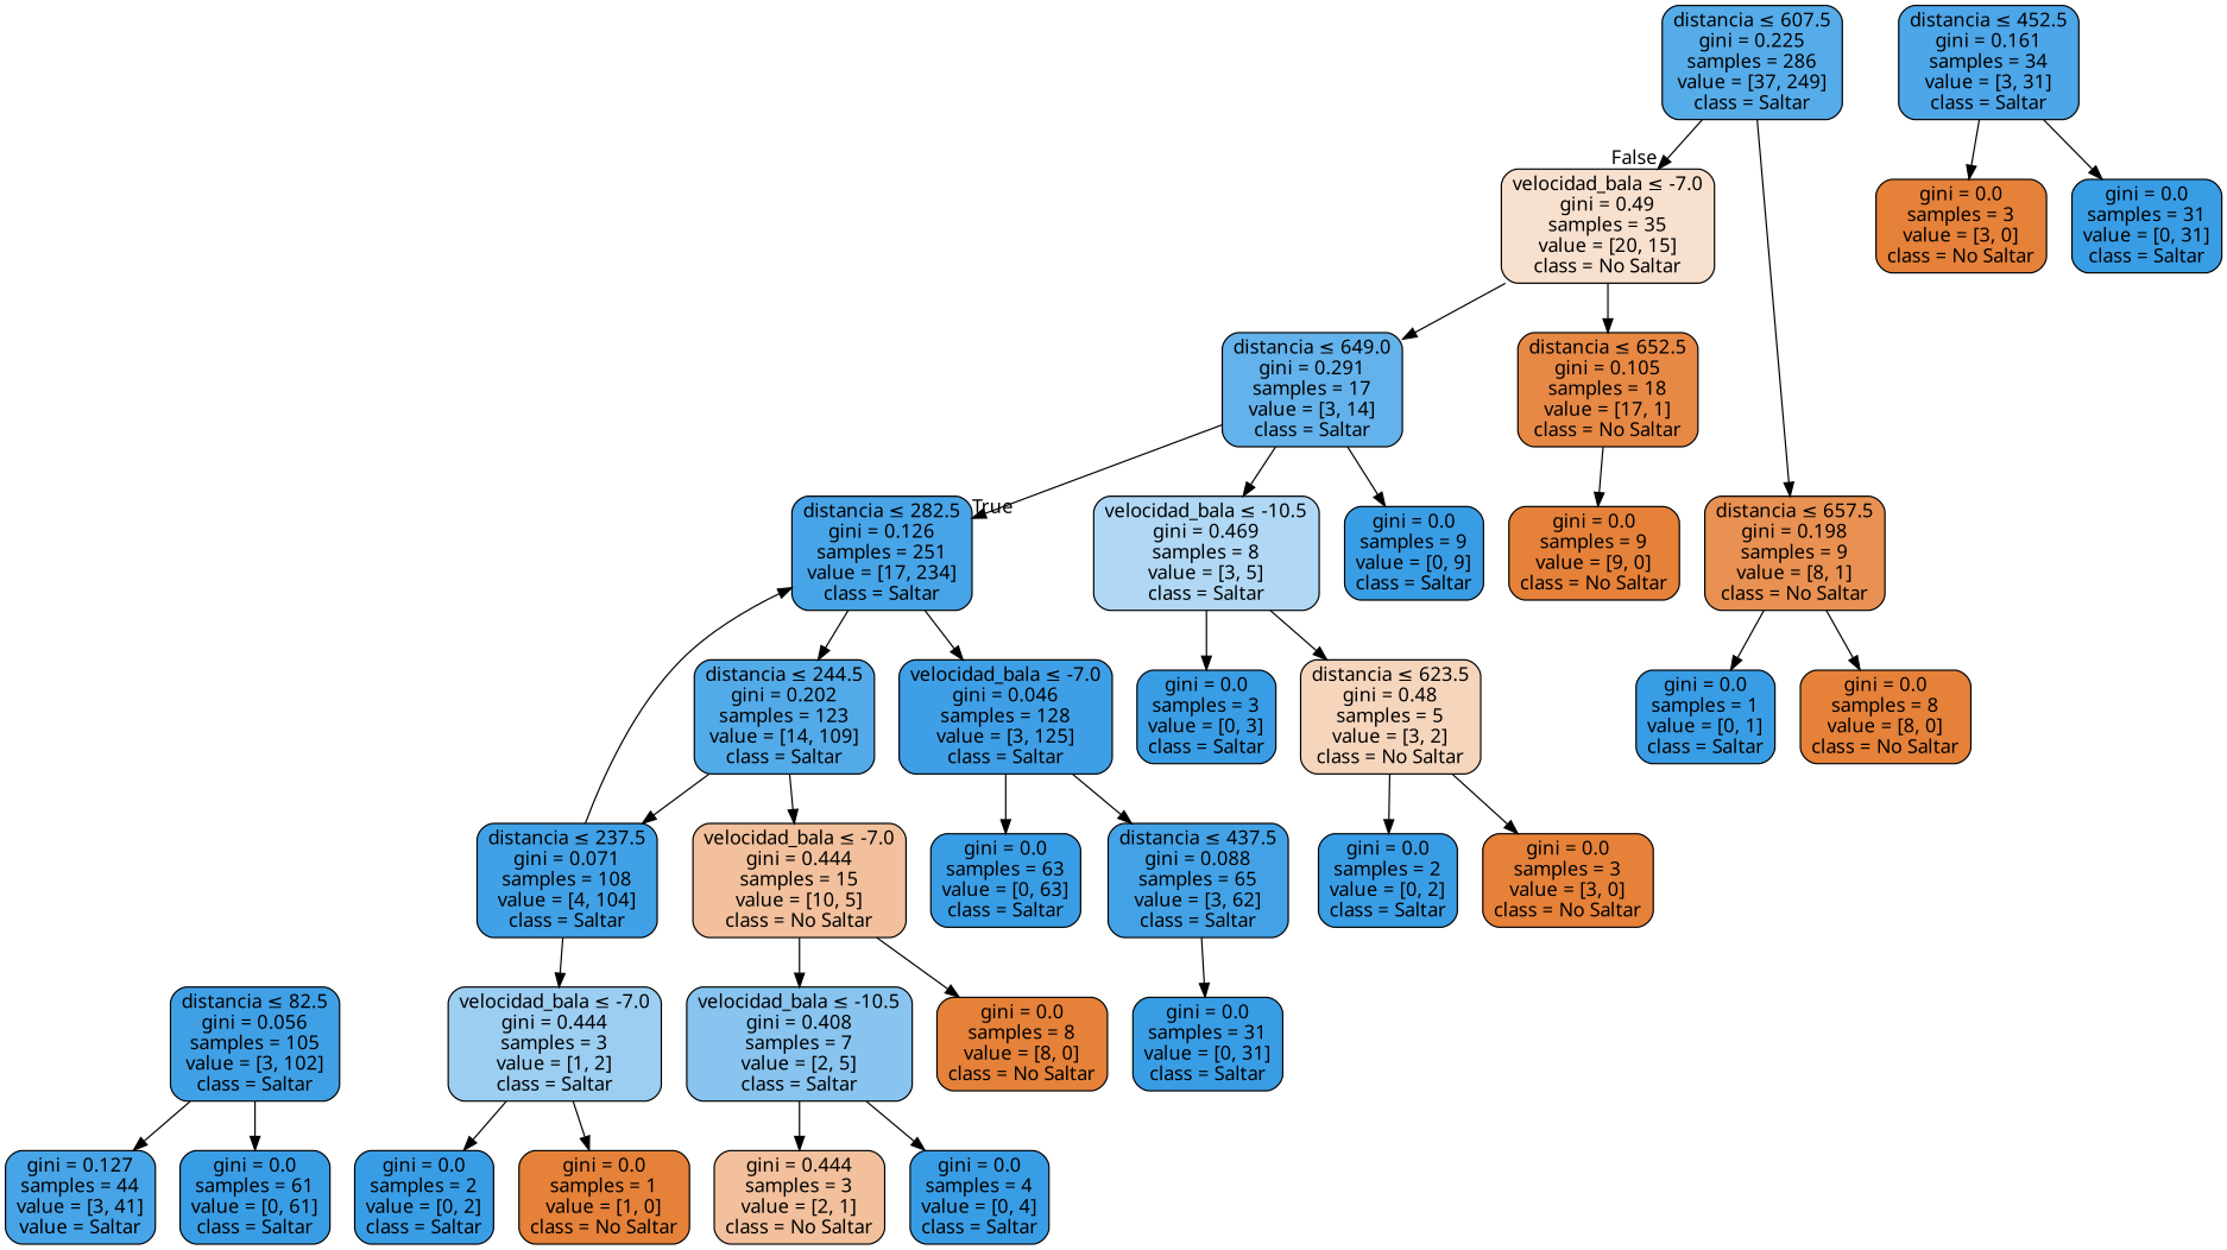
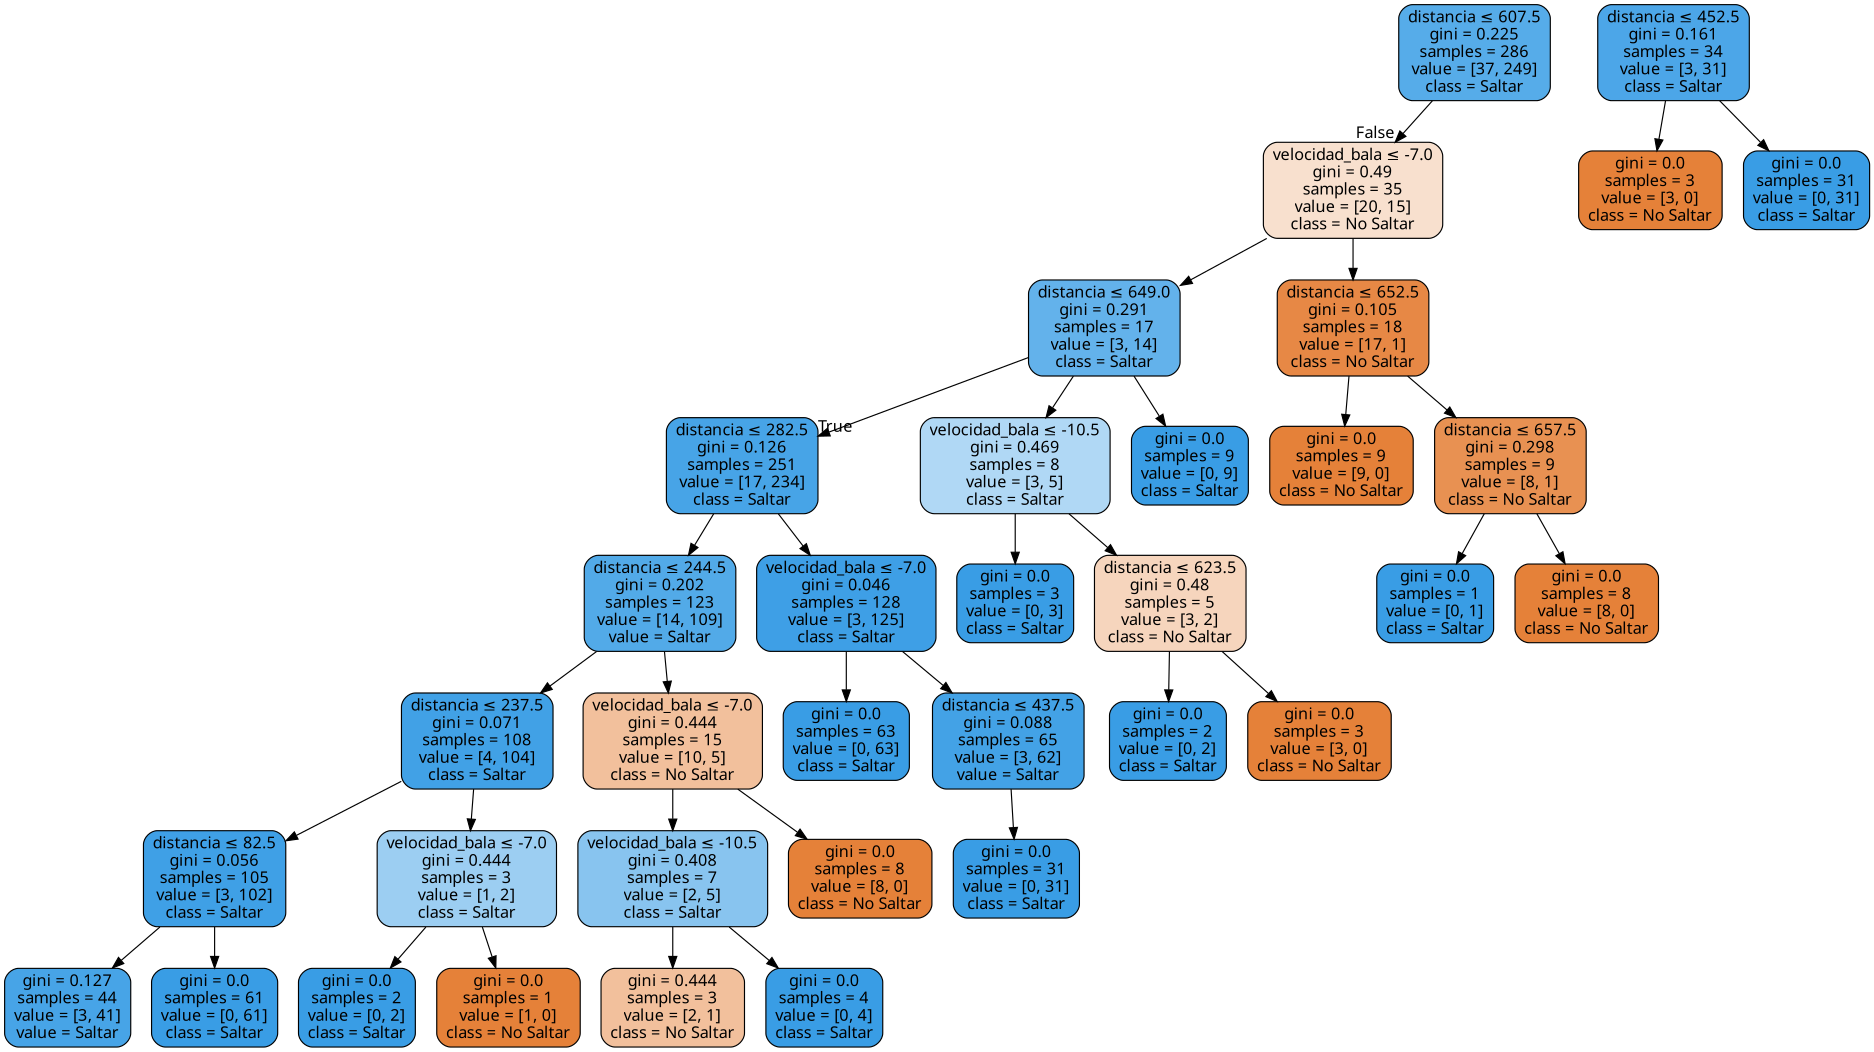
  digraph {
    fontname="Noto Sans"
    node [color=black fillcolor="#399de5" fontname="Noto Sans" shape=box style="filled, rounded"]
    edge [fontname="Noto Sans"]
    n1 [fillcolor="#56ace9" label=<distancia &le; 607.5<br/>gini = 0.225<br/>samples = 286<br/>value = [37, 249]<br/>class = Saltar>]
    n2 [fillcolor="#f8e0ce" label=<velocidad_bala &le; -7.0<br/>gini = 0.49<br/>samples = 35<br/>value = [20, 15]<br/>class = No Saltar>]
    n3 [fillcolor="#47a4e7" label=<distancia &le; 282.5<br/>gini = 0.126<br/>samples = 251<br/>value = [17, 234]<br/>class = Saltar>]
-   n4 [fillcolor="#52aae8" label=<distancia &le; 244.5<br/>gini = 0.202<br/>samples = 123<br/>value = [14, 109]<br/>class = Saltar>]
+   n4 [fillcolor="#52aae8" label=<distancia &le; 244.5<br/>gini = 0.202<br/>samples = 123<br/>value = [14, 109]<br/>value = Saltar>]
    n5 [fillcolor="#3e9fe6" label=<velocidad_bala &le; -7.0<br/>gini = 0.046<br/>samples = 128<br/>value = [3, 125]<br/>class = Saltar>]
    n6 [fillcolor="#63b2eb" label=<distancia &le; 649.0<br/>gini = 0.291<br/>samples = 17<br/>value = [3, 14]<br/>class = Saltar>]
    n7 [fillcolor="#e78845" label=<distancia &le; 652.5<br/>gini = 0.105<br/>samples = 18<br/>value = [17, 1]<br/>class = No Saltar>]
    n8 [fillcolor="#41a1e6" label=<distancia &le; 237.5<br/>gini = 0.071<br/>samples = 108<br/>value = [4, 104]<br/>class = Saltar>]
    n9 [fillcolor="#f2c09c" label=<velocidad_bala &le; -7.0<br/>gini = 0.444<br/>samples = 15<br/>value = [10, 5]<br/>class = No Saltar>]
    n10 [label=<gini = 0.0<br/>samples = 63<br/>value = [0, 63]<br/>class = Saltar>]
-   n11 [fillcolor="#43a2e6" label=<distancia &le; 437.5<br/>gini = 0.088<br/>samples = 65<br/>value = [3, 62]<br/>class = Saltar>]
+   n11 [fillcolor="#43a2e6" label=<distancia &le; 437.5<br/>gini = 0.088<br/>samples = 65<br/>value = [3, 62]<br/>value = Saltar>]
    n12 [fillcolor="#3fa0e6" label=<distancia &le; 82.5<br/>gini = 0.056<br/>samples = 105<br/>value = [3, 102]<br/>class = Saltar>]
    n13 [fillcolor="#9ccef2" label=<velocidad_bala &le; -7.0<br/>gini = 0.444<br/>samples = 3<br/>value = [1, 2]<br/>class = Saltar>]
    n14 [fillcolor="#88c4ef" label=<velocidad_bala &le; -10.5<br/>gini = 0.408<br/>samples = 7<br/>value = [2, 5]<br/>class = Saltar>]
    n15 [fillcolor="#e58139" label=<gini = 0.0<br/>samples = 8<br/>value = [8, 0]<br/>class = No Saltar>]
    n16 [fillcolor="#47a4e7" label=<gini = 0.127<br/>samples = 44<br/>value = [3, 41]<br/>value = Saltar>]
    n17 [label=<gini = 0.0<br/>samples = 61<br/>value = [0, 61]<br/>class = Saltar>]
    n18 [label=<gini = 0.0<br/>samples = 2<br/>value = [0, 2]<br/>class = Saltar>]
    n19 [fillcolor="#e58139" label=<gini = 0.0<br/>samples = 1<br/>value = [1, 0]<br/>class = No Saltar>]
    n20 [fillcolor="#f2c09c" label=<gini = 0.444<br/>samples = 3<br/>value = [2, 1]<br/>class = No Saltar>]
    n21 [label=<gini = 0.0<br/>samples = 4<br/>value = [0, 4]<br/>class = Saltar>]
    n22 [label=<gini = 0.0<br/>samples = 31<br/>value = [0, 31]<br/>class = Saltar>]
    n23 [fillcolor="#4ca6e8" label=<distancia &le; 452.5<br/>gini = 0.161<br/>samples = 34<br/>value = [3, 31]<br/>class = Saltar>]
    n24 [fillcolor="#e58139" label=<gini = 0.0<br/>samples = 3<br/>value = [3, 0]<br/>class = No Saltar>]
    n25 [label=<gini = 0.0<br/>samples = 31<br/>value = [0, 31]<br/>class = Saltar>]
    n26 [fillcolor="#b0d8f5" label=<velocidad_bala &le; -10.5<br/>gini = 0.469<br/>samples = 8<br/>value = [3, 5]<br/>class = Saltar>]
    n27 [label=<gini = 0.0<br/>samples = 9<br/>value = [0, 9]<br/>class = Saltar>]
    n28 [fillcolor="#e58139" label=<gini = 0.0<br/>samples = 9<br/>value = [9, 0]<br/>class = No Saltar>]
-   n29 [fillcolor="#e89152" label=<distancia &le; 657.5<br/>gini = 0.198<br/>samples = 9<br/>value = [8, 1]<br/>class = No Saltar>]
+   n29 [fillcolor="#e89152" label=<distancia &le; 657.5<br/>gini = 0.298<br/>samples = 9<br/>value = [8, 1]<br/>class = No Saltar>]
    n30 [label=<gini = 0.0<br/>samples = 3<br/>value = [0, 3]<br/>class = Saltar>]
    n31 [fillcolor="#f6d5bd" label=<distancia &le; 623.5<br/>gini = 0.48<br/>samples = 5<br/>value = [3, 2]<br/>class = No Saltar>]
    n32 [label=<gini = 0.0<br/>samples = 2<br/>value = [0, 2]<br/>class = Saltar>]
    n33 [fillcolor="#e58139" label=<gini = 0.0<br/>samples = 3<br/>value = [3, 0]<br/>class = No Saltar>]
    n34 [label=<gini = 0.0<br/>samples = 1<br/>value = [0, 1]<br/>class = Saltar>]
    n35 [fillcolor="#e58139" label=<gini = 0.0<br/>samples = 8<br/>value = [8, 0]<br/>class = No Saltar>]
    n1 -> n2 [headlabel=False labelangle=-45 labeldistance=2.5]
    n2 -> n6
    n2 -> n7
    n3 -> n4
    n3 -> n5
    n4 -> n8
    n4 -> n9
    n5 -> n10
    n5 -> n11
    n6 -> n3 [headlabel=True labelangle=45 labeldistance=2.5]
    n6 -> n26
    n6 -> n27
    n7 -> n28
-   n1 -> n29
-   n8 -> n3
+   n7 -> n29
+   n8 -> n12
    n8 -> n13
    n9 -> n14
    n9 -> n15
    n11 -> n22
    n12 -> n16
    n12 -> n17
    n13 -> n18
    n13 -> n19
    n14 -> n20
    n14 -> n21
    n23 -> n24
    n23 -> n25
    n26 -> n30
    n26 -> n31
    n29 -> n34
    n29 -> n35
    n31 -> n32
    n31 -> n33
  }
